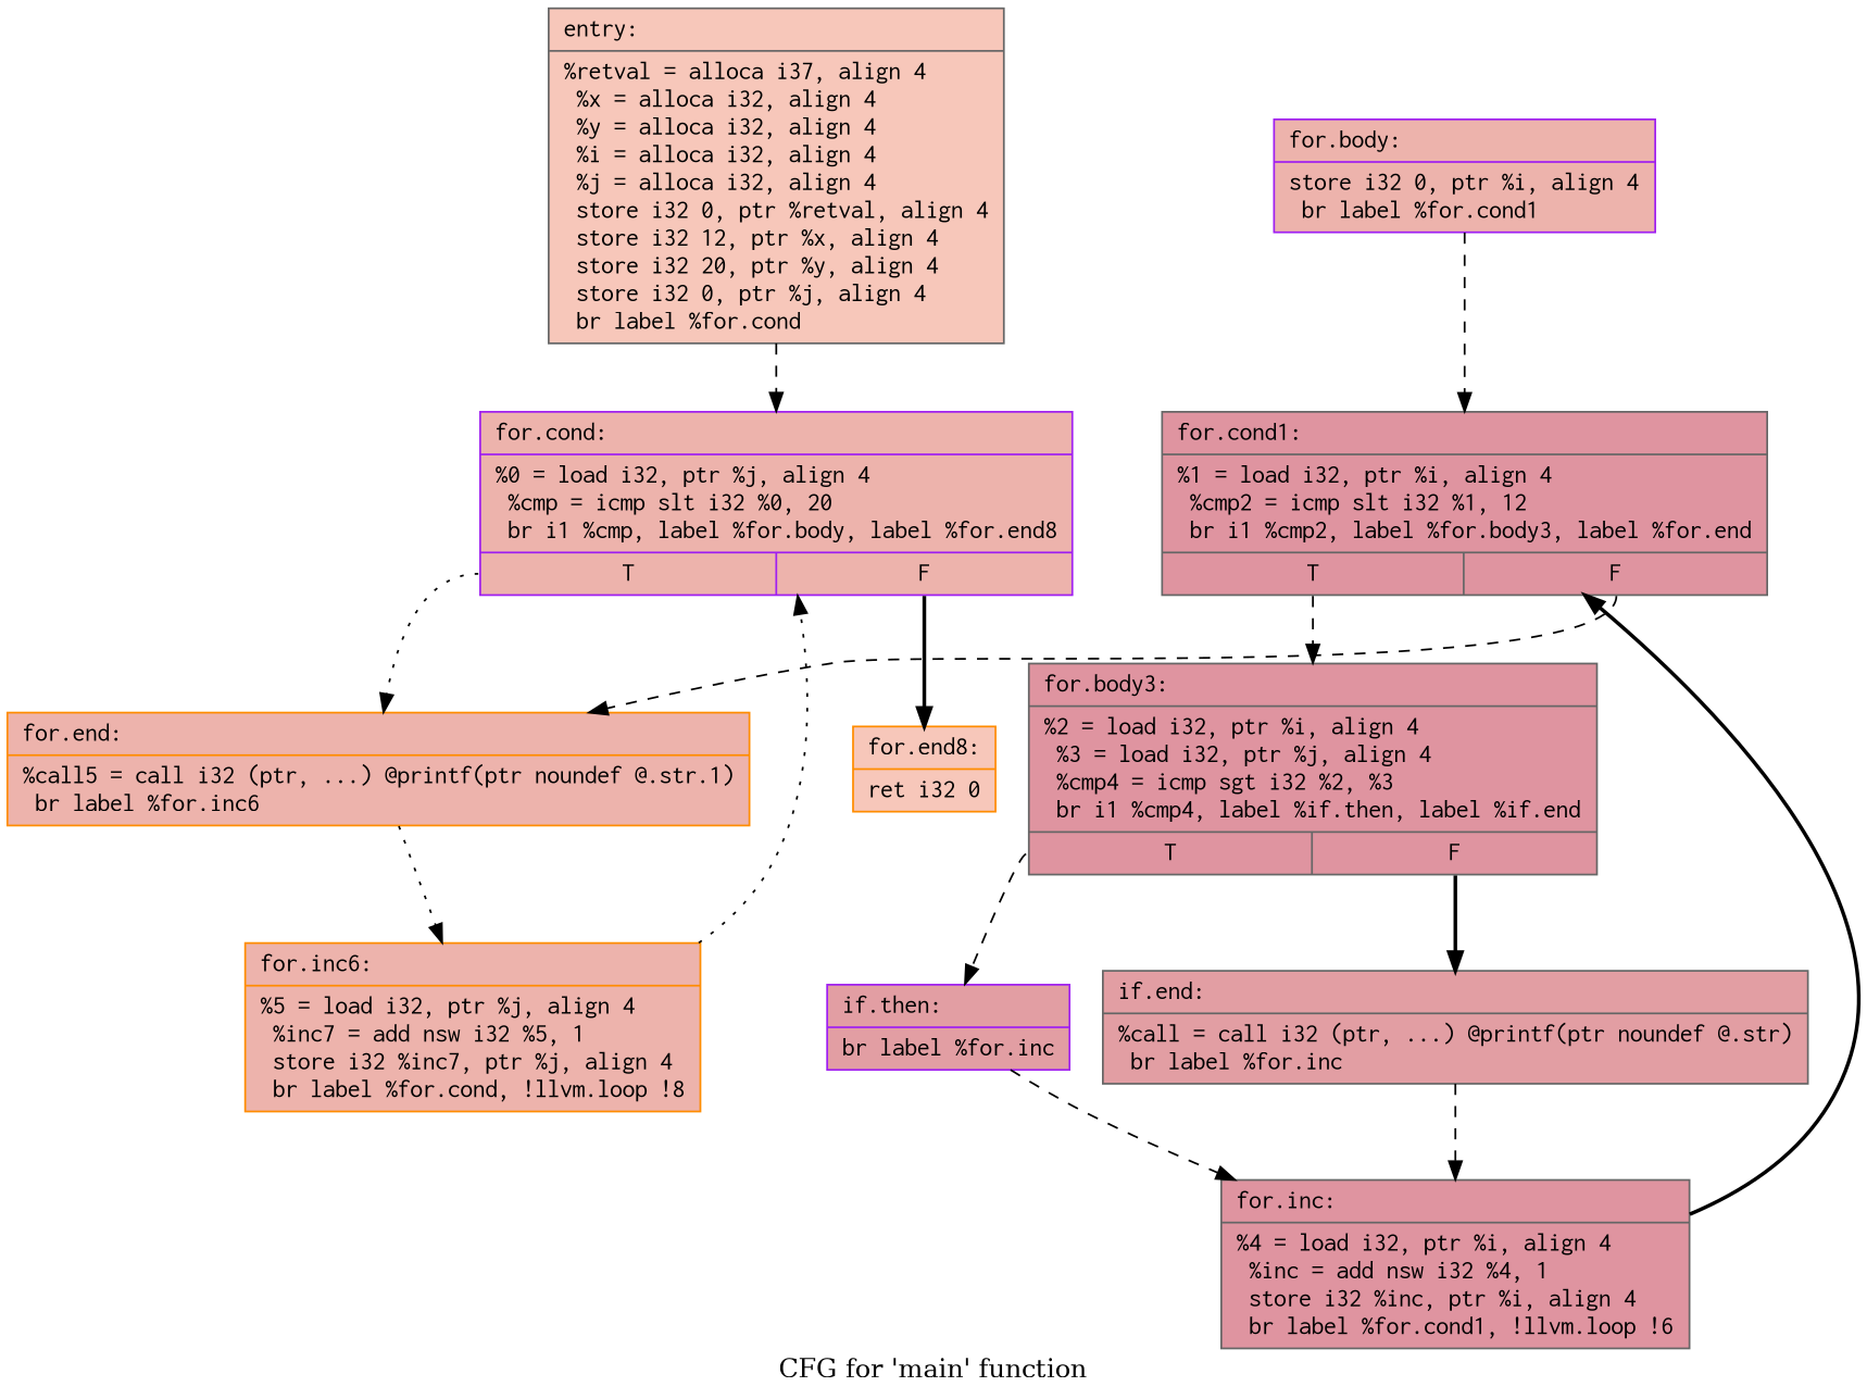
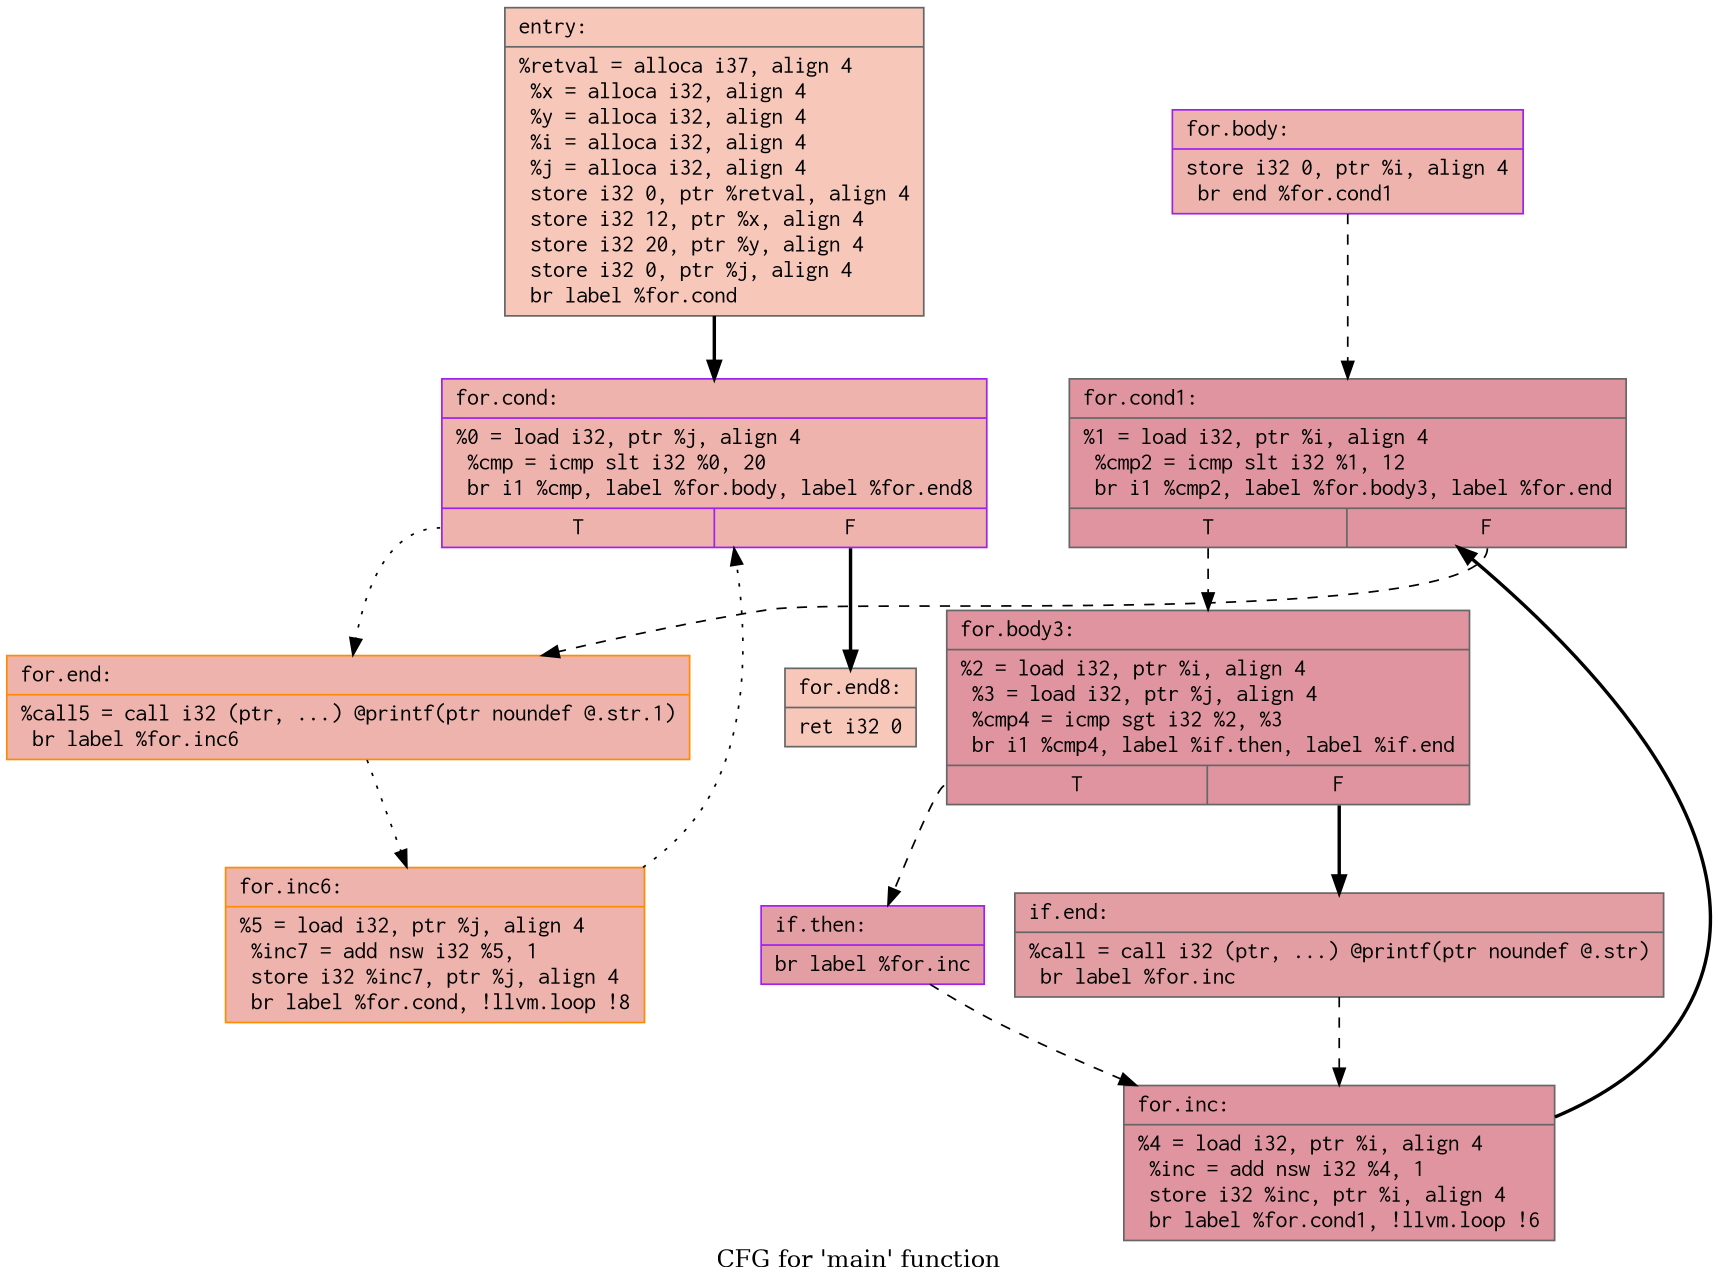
  digraph {
    label="CFG for 'main' function"
    node [color=gray40 fillcolor="#d6524470" fontname=Courier shape=record style=filled]
    edge [style=dashed]
    n1 [fillcolor="#ec7f6370" label="{entry:\l|  %retval = alloca i37, align 4\l  %x = alloca i32, align 4\l  %y = alloca i32, align 4\l  %i = alloca i32, align 4\l  %j = alloca i32, align 4\l  store i32 0, ptr %retval, align 4\l  store i32 12, ptr %x, align 4\l  store i32 20, ptr %y, align 4\l  store i32 0, ptr %j, align 4\l  br label %for.cond\l}"]
    n2 [color=purple label="{for.cond:\l|  %0 = load i32, ptr %j, align 4\l  %cmp = icmp slt i32 %0, 20\l  br i1 %cmp, label %for.body, label %for.end8\l|{<s0>T|<s1>F}}"]
-   n3 [color=darkorange fillcolor="#ec7f6370" label="{for.end8:\l|  ret i32 0\l}"]
+   n3 [fillcolor="#ec7f6370" label="{for.end8:\l|  ret i32 0\l}"]
    n4 [color=darkorange label="{for.end:\l|  %call5 = call i32 (ptr, ...) @printf(ptr noundef @.str.1)\l  br label %for.inc6\l}"]
-   n5 [color=purple label="{for.body:\l|  store i32 0, ptr %i, align 4\l  br label %for.cond1\l}"]
+   n5 [color=purple label="{for.body:\l|  store i32 0, ptr %i, align 4\l  br end %for.cond1\l}"]
    n6 [fillcolor="#b70d2870" label="{for.cond1:\l|  %1 = load i32, ptr %i, align 4\l  %cmp2 = icmp slt i32 %1, 12\l  br i1 %cmp2, label %for.body3, label %for.end\l|{<s0>T|<s1>F}}"]
    n7 [fillcolor="#b70d2870" label="{for.body3:\l|  %2 = load i32, ptr %i, align 4\l  %3 = load i32, ptr %j, align 4\l  %cmp4 = icmp sgt i32 %2, %3\l  br i1 %cmp4, label %if.then, label %if.end\l|{<s0>T|<s1>F}}"]
    n8 [color=purple fillcolor="#be242e70" label="{if.then:\l|  br label %for.inc\l}"]
    n9 [fillcolor="#be242e70" label="{if.end:\l|  %call = call i32 (ptr, ...) @printf(ptr noundef @.str)\l  br label %for.inc\l}"]
    n10 [color=darkorange label="{for.inc6:\l|  %5 = load i32, ptr %j, align 4\l  %inc7 = add nsw i32 %5, 1\l  store i32 %inc7, ptr %j, align 4\l  br label %for.cond, !llvm.loop !8\l}"]
    n11 [fillcolor="#b70d2870" label="{for.inc:\l|  %4 = load i32, ptr %i, align 4\l  %inc = add nsw i32 %4, 1\l  store i32 %inc, ptr %i, align 4\l  br label %for.cond1, !llvm.loop !6\l}"]
-   n1 -> n2
+   n1 -> n2 [style=bold]
    n2 -> n3 [style=bold tailport=s1]
    n2 -> n4 [style=dotted tailport=s0]
    n4 -> n10 [style=dotted]
    n5 -> n6
    n6 -> n4 [tailport=s1]
    n6 -> n7 [tailport=s0]
    n7 -> n8 [tailport=s0]
    n7 -> n9 [style=bold tailport=s1]
    n8 -> n11
    n9 -> n11
    n10 -> n2 [style=dotted]
    n11 -> n6 [style=bold]
  }
